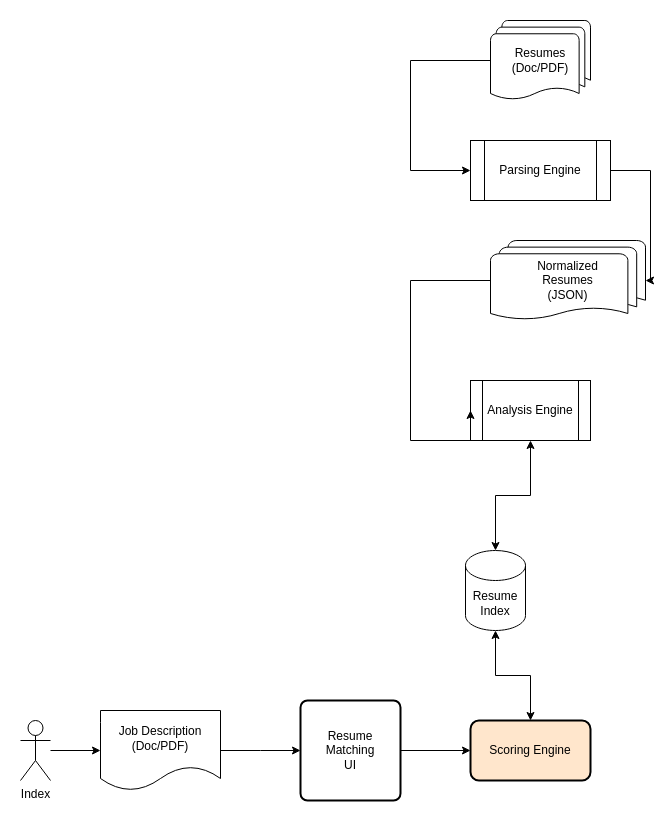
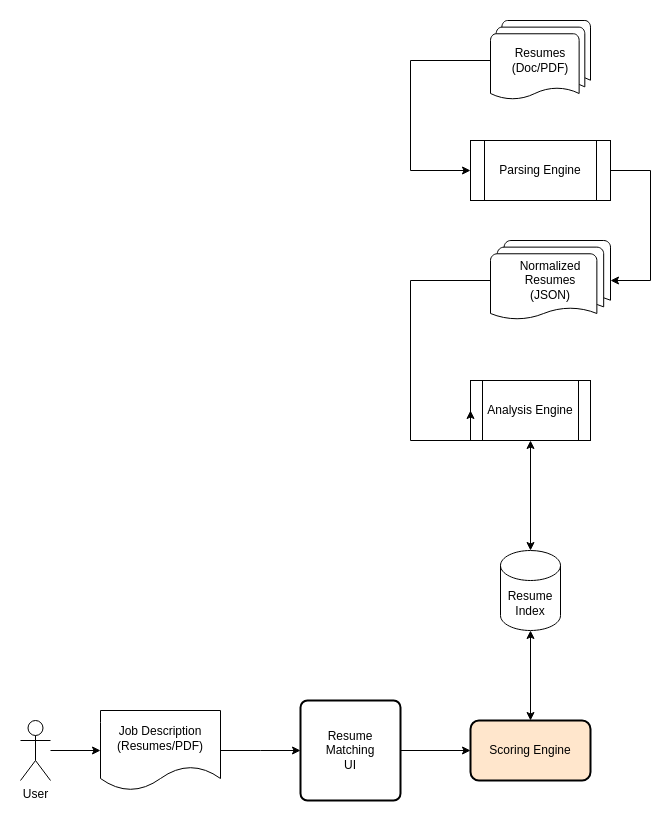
  <mxCell id="0" />
  <mxCell id="1" parent="0" />
  <mxCell id="2" value="Resumes&lt;br&gt;(Doc/PDF)" style="shape=mxgraph.flowchart.multi-document;whiteSpace=wrap;html=1;boundedLbl=1;" vertex="1" parent="1"><mxGeometry x="490" y="20" width="100" height="80" as="geometry" /></mxCell>
  <mxCell id="3" value="" style="edgeStyle=orthogonalEdgeStyle;rounded=0;orthogonalLoop=1;jettySize=auto;html=1;entryX=0;entryY=0.5;entryDx=0;entryDy=0;" edge="1" parent="1" source="18" target="4"><mxGeometry relative="1" as="geometry" /></mxCell>
- <mxCell id="4" value="Job Description&lt;br&gt;(Doc/PDF)" style="shape=document;whiteSpace=wrap;html=1;boundedLbl=1;" vertex="1" parent="1"><mxGeometry x="100" y="710" width="120" height="80" as="geometry" /></mxCell>
+ <mxCell id="4" value="Job Description&lt;br&gt;(Resumes/PDF)" style="shape=document;whiteSpace=wrap;html=1;boundedLbl=1;" vertex="1" parent="1"><mxGeometry x="100" y="710" width="120" height="80" as="geometry" /></mxCell>
  <mxCell id="5" value="Parsing Engine" style="shape=process;whiteSpace=wrap;html=1;backgroundOutline=1;" vertex="1" parent="1"><mxGeometry x="470" y="140" width="140" height="60" as="geometry" /></mxCell>
  <mxCell id="6" value="" style="endArrow=classic;html=1;rounded=0;edgeStyle=orthogonalEdgeStyle;exitX=0;exitY=0.5;exitDx=0;exitDy=0;entryX=0;entryY=0.5;entryDx=0;entryDy=0;" edge="1" parent="1" source="2" target="5"><mxGeometry width="50" height="50" relative="1" as="geometry"><mxPoint x="240" y="530" as="sourcePoint" /><mxPoint x="290" y="480" as="targetPoint" /><Array as="points"><mxPoint x="410" y="60" /><mxPoint x="410" y="170" /></Array></mxGeometry></mxCell>
- <mxCell id="7" value="Normalized &lt;br&gt;Resumes&lt;br&gt;(JSON)" style="shape=mxgraph.flowchart.multi-document;whiteSpace=wrap;html=1;boundedLbl=1;" vertex="1" parent="1"><mxGeometry x="490" y="240" width="155" height="80" as="geometry" /></mxCell>
+ <mxCell id="7" value="Normalized &lt;br&gt;Resumes&lt;br&gt;(JSON)" style="shape=mxgraph.flowchart.multi-document;whiteSpace=wrap;html=1;boundedLbl=1;" vertex="1" parent="1"><mxGeometry x="490" y="240" width="120" height="80" as="geometry" /></mxCell>
  <mxCell id="8" value="Analysis Engine" style="shape=process;whiteSpace=wrap;html=1;backgroundOutline=1;" vertex="1" parent="1"><mxGeometry x="470" y="380" width="120" height="60" as="geometry" /></mxCell>
- <mxCell id="9" value="Resume Index" style="shape=cylinder3;whiteSpace=wrap;html=1;boundedLbl=1;backgroundOutline=1;size=15;" vertex="1" parent="1"><mxGeometry x="465" y="550" width="60" height="80" as="geometry" /></mxCell>
+ <mxCell id="9" value="Resume Index" style="shape=cylinder3;whiteSpace=wrap;html=1;boundedLbl=1;backgroundOutline=1;size=15;" vertex="1" parent="1"><mxGeometry x="500" y="550" width="60" height="80" as="geometry" /></mxCell>
  <mxCell id="10" value="" style="endArrow=classic;startArrow=classic;html=1;rounded=0;edgeStyle=orthogonalEdgeStyle;entryX=0.5;entryY=1;entryDx=0;entryDy=0;exitX=0.5;exitY=0;exitDx=0;exitDy=0;exitPerimeter=0;" edge="1" parent="1" source="9" target="8"><mxGeometry width="50" height="50" relative="1" as="geometry"><mxPoint x="160" y="340" as="sourcePoint" /><mxPoint x="210" y="290" as="targetPoint" /></mxGeometry></mxCell>
  <mxCell id="11" value="" style="endArrow=classic;html=1;rounded=0;edgeStyle=orthogonalEdgeStyle;exitX=1;exitY=0.5;exitDx=0;exitDy=0;entryX=1;entryY=0.5;entryDx=0;entryDy=0;" edge="1" parent="1" source="5" target="7"><mxGeometry width="50" height="50" relative="1" as="geometry"><mxPoint x="562.04" y="96" as="sourcePoint" /><mxPoint x="550" y="150" as="targetPoint" /><Array as="points"><mxPoint x="650" y="170" /><mxPoint x="650" y="280" /></Array></mxGeometry></mxCell>
  <mxCell id="12" value="" style="endArrow=classic;html=1;rounded=0;edgeStyle=orthogonalEdgeStyle;entryX=0;entryY=0.5;entryDx=0;entryDy=0;exitX=0;exitY=0.5;exitDx=0;exitDy=0;" edge="1" parent="1" source="7" target="8"><mxGeometry width="50" height="50" relative="1" as="geometry"><mxPoint x="480" y="280" as="sourcePoint" /><mxPoint x="250" y="570" as="targetPoint" /><Array as="points"><mxPoint x="410" y="280" /><mxPoint x="410" y="440" /></Array></mxGeometry></mxCell>
  <mxCell id="13" value="" style="endArrow=classic;html=1;rounded=0;edgeStyle=orthogonalEdgeStyle;exitX=1;exitY=0.5;exitDx=0;exitDy=0;" edge="1" parent="1" source="4"><mxGeometry width="50" height="50" relative="1" as="geometry"><mxPoint x="260" y="820" as="sourcePoint" /><mxPoint x="300" y="750" as="targetPoint" /></mxGeometry></mxCell>
  <mxCell id="14" value="" style="edgeStyle=orthogonalEdgeStyle;rounded=0;orthogonalLoop=1;jettySize=auto;html=1;" edge="1" parent="1" source="15" target="16"><mxGeometry relative="1" as="geometry" /></mxCell>
  <mxCell id="15" value="Resume&lt;br&gt;Matching&lt;br&gt;UI" style="rounded=1;whiteSpace=wrap;html=1;absoluteArcSize=1;arcSize=14;strokeWidth=2;" vertex="1" parent="1"><mxGeometry x="300" y="700" width="100" height="100" as="geometry" /></mxCell>
  <mxCell id="16" value="Scoring Engine" style="whiteSpace=wrap;html=1;rounded=1;strokeWidth=2;arcSize=14;fillColor=#ffe6cc;" vertex="1" parent="1"><mxGeometry x="470" y="720" width="120" height="60" as="geometry" /></mxCell>
  <mxCell id="17" value="" style="endArrow=classic;startArrow=classic;html=1;rounded=0;edgeStyle=orthogonalEdgeStyle;entryX=0.5;entryY=1;entryDx=0;entryDy=0;entryPerimeter=0;" edge="1" parent="1" source="16" target="9"><mxGeometry width="50" height="50" relative="1" as="geometry"><mxPoint x="410" y="500" as="sourcePoint" /><mxPoint x="460" y="450" as="targetPoint" /></mxGeometry></mxCell>
- <mxCell id="18" value="Index" style="shape=umlActor;verticalLabelPosition=bottom;verticalAlign=top;html=1;outlineConnect=0;" vertex="1" parent="1"><mxGeometry x="20" y="720" width="30" height="60" as="geometry" /></mxCell>
+ <mxCell id="18" value="User" style="shape=umlActor;verticalLabelPosition=bottom;verticalAlign=top;html=1;outlineConnect=0;" vertex="1" parent="1"><mxGeometry x="20" y="720" width="30" height="60" as="geometry" /></mxCell>
